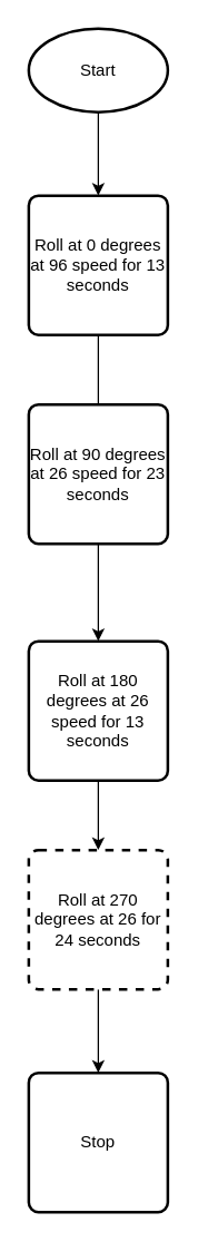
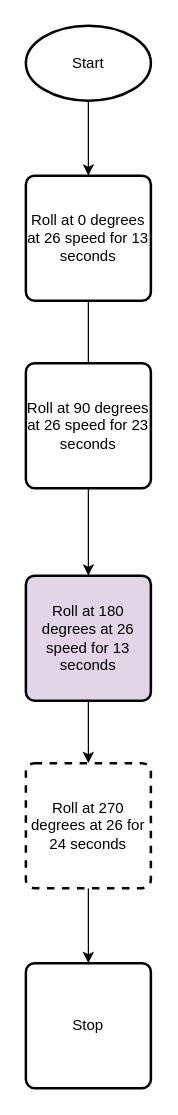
  <mxCell id="0" />
  <mxCell id="1" parent="0" />
  <mxCell id="2" value="" style="edgeStyle=orthogonalEdgeStyle;rounded=0;orthogonalLoop=1;jettySize=auto;html=1;" edge="1" parent="1" source="3" target="5"><mxGeometry relative="1" as="geometry" /></mxCell>
  <mxCell id="3" value="Start" style="strokeWidth=2;html=1;shape=mxgraph.flowchart.start_1;whiteSpace=wrap;" vertex="1" parent="1"><mxGeometry x="20" y="20" width="100" height="60" as="geometry" /></mxCell>
  <mxCell id="4" value="" style="edgeStyle=orthogonalEdgeStyle;rounded=0;orthogonalLoop=1;jettySize=auto;html=1;endArrow=none;" edge="1" parent="1" source="5" target="7"><mxGeometry relative="1" as="geometry" /></mxCell>
- <mxCell id="5" value="Roll at 0 degrees at 96 speed for 13 seconds" style="rounded=1;whiteSpace=wrap;html=1;absoluteArcSize=1;arcSize=14;strokeWidth=2;" vertex="1" parent="1"><mxGeometry x="20" y="140" width="100" height="100" as="geometry" /></mxCell>
+ <mxCell id="5" value="Roll at 0 degrees at 26 speed for 13 seconds" style="rounded=1;whiteSpace=wrap;html=1;absoluteArcSize=1;arcSize=14;strokeWidth=2;" vertex="1" parent="1"><mxGeometry x="20" y="140" width="100" height="100" as="geometry" /></mxCell>
  <mxCell id="6" value="" style="edgeStyle=orthogonalEdgeStyle;rounded=0;orthogonalLoop=1;jettySize=auto;html=1;" edge="1" parent="1" source="7" target="9"><mxGeometry relative="1" as="geometry" /></mxCell>
  <mxCell id="7" value="Roll at 90 degrees at 26 speed for 23 seconds" style="rounded=1;whiteSpace=wrap;html=1;absoluteArcSize=1;arcSize=14;strokeWidth=2;" vertex="1" parent="1"><mxGeometry x="20" y="290" width="100" height="100" as="geometry" /></mxCell>
  <mxCell id="8" value="" style="edgeStyle=orthogonalEdgeStyle;rounded=0;orthogonalLoop=1;jettySize=auto;html=1;" edge="1" parent="1" source="9" target="11"><mxGeometry relative="1" as="geometry" /></mxCell>
- <mxCell id="9" value="Roll at 180 degrees at 26 speed for 13 seconds" style="rounded=1;whiteSpace=wrap;html=1;absoluteArcSize=1;arcSize=14;strokeWidth=2;" vertex="1" parent="1"><mxGeometry x="20" y="460" width="100" height="100" as="geometry" /></mxCell>
+ <mxCell id="9" value="Roll at 180 degrees at 26 speed for 13 seconds" style="rounded=1;whiteSpace=wrap;html=1;absoluteArcSize=1;arcSize=14;strokeWidth=2;fillColor=#e1d5e7;" vertex="1" parent="1"><mxGeometry x="20" y="460" width="100" height="100" as="geometry" /></mxCell>
  <mxCell id="10" value="" style="edgeStyle=orthogonalEdgeStyle;rounded=0;orthogonalLoop=1;jettySize=auto;html=1;" edge="1" parent="1" source="11" target="12"><mxGeometry relative="1" as="geometry" /></mxCell>
  <mxCell id="11" value="Roll at 270 degrees at 26 for 24 seconds" style="rounded=1;whiteSpace=wrap;html=1;absoluteArcSize=1;arcSize=14;strokeWidth=2;dashed=1;" vertex="1" parent="1"><mxGeometry x="20" y="610" width="100" height="100" as="geometry" /></mxCell>
  <mxCell id="12" value="Stop" style="rounded=1;whiteSpace=wrap;html=1;absoluteArcSize=1;arcSize=14;strokeWidth=2;" vertex="1" parent="1"><mxGeometry x="20" y="770" width="100" height="100" as="geometry" /></mxCell>
